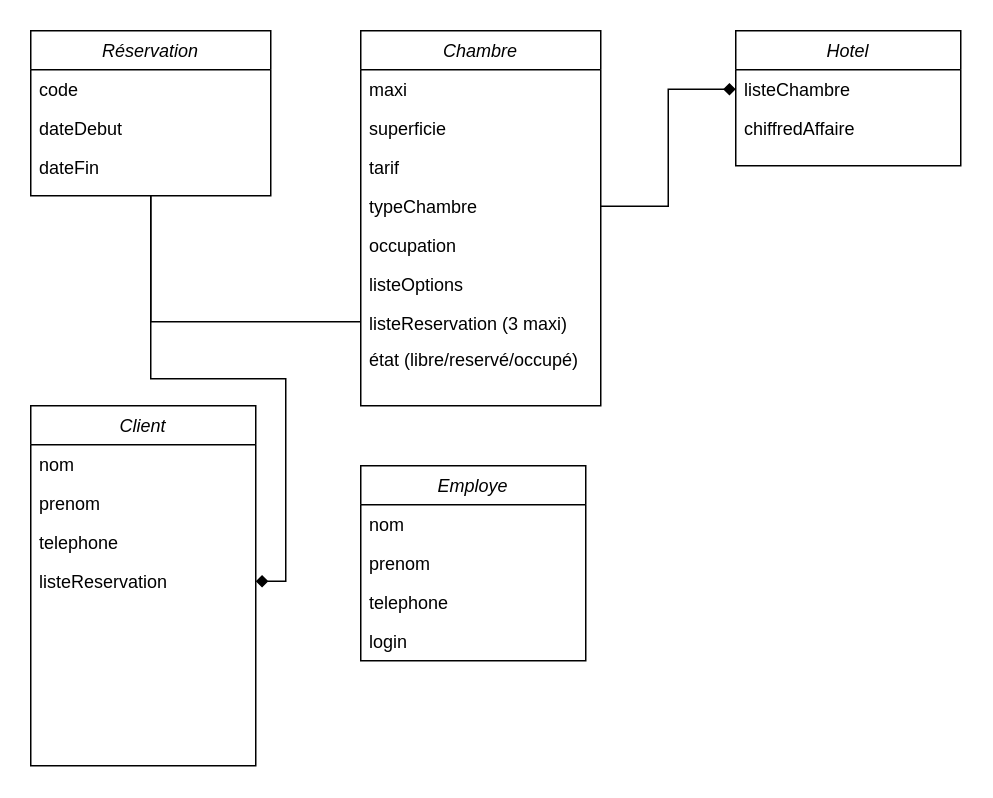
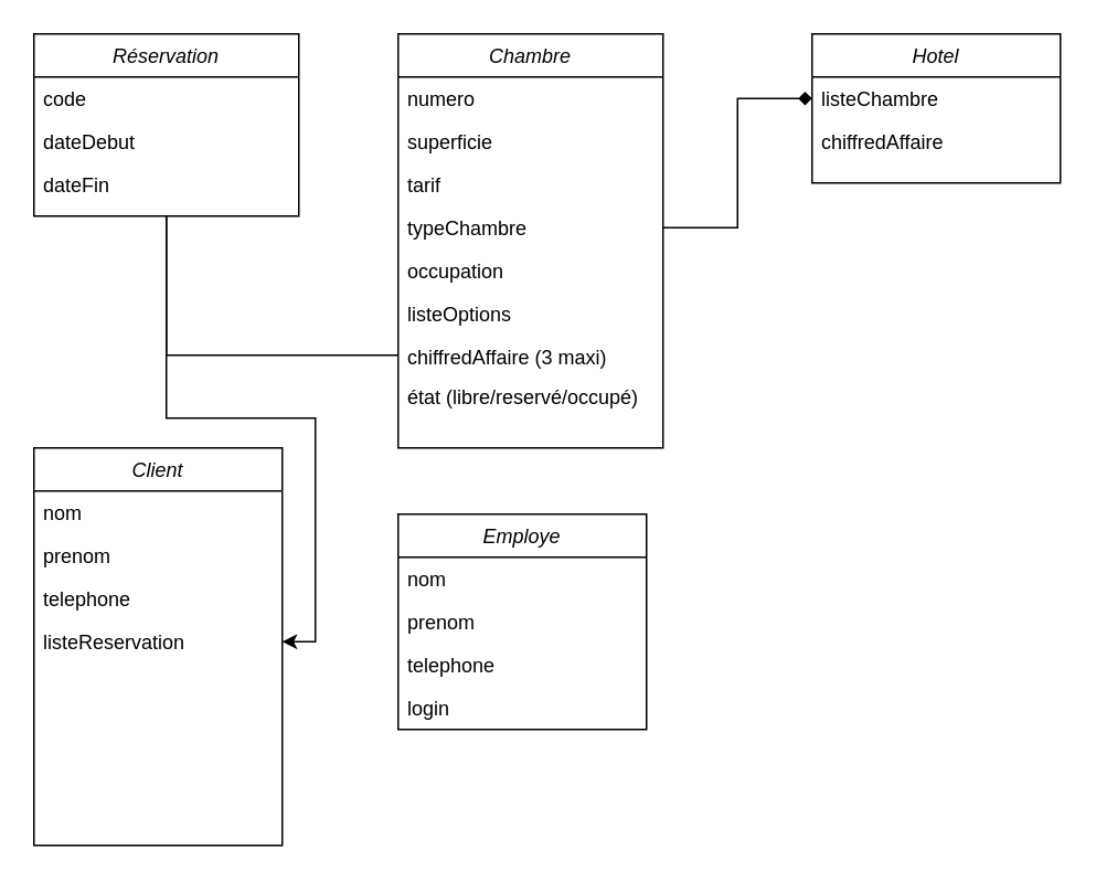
  <mxCell id="0" />
  <mxCell id="1" parent="0" />
  <mxCell id="2" style="edgeStyle=orthogonalEdgeStyle;rounded=0;orthogonalLoop=1;jettySize=auto;html=1;exitX=0.5;exitY=1;exitDx=0;exitDy=0;endArrow=none;" edge="1" parent="1" source="4" target="15"><mxGeometry relative="1" as="geometry" /></mxCell>
- <mxCell id="3" style="edgeStyle=orthogonalEdgeStyle;rounded=0;orthogonalLoop=1;jettySize=auto;html=1;exitX=0.5;exitY=1;exitDx=0;exitDy=0;endArrow=diamond;" edge="1" parent="1" source="4" target="24"><mxGeometry relative="1" as="geometry" /></mxCell>
+ <mxCell id="3" style="edgeStyle=orthogonalEdgeStyle;rounded=0;orthogonalLoop=1;jettySize=auto;html=1;exitX=0.5;exitY=1;exitDx=0;exitDy=0;" edge="1" parent="1" source="4" target="24"><mxGeometry relative="1" as="geometry" /></mxCell>
  <mxCell id="4" value="Réservation" style="swimlane;fontStyle=2;align=center;verticalAlign=top;childLayout=stackLayout;horizontal=1;startSize=26;horizontalStack=0;resizeParent=1;resizeLast=0;collapsible=1;marginBottom=0;rounded=0;shadow=0;strokeWidth=1;" parent="1" vertex="1"><mxGeometry x="20" y="20" width="160" height="110" as="geometry"><mxRectangle x="230" y="140" width="160" height="26" as="alternateBounds" /></mxGeometry></mxCell>
  <mxCell id="5" value="code" style="text;align=left;verticalAlign=top;spacingLeft=4;spacingRight=4;overflow=hidden;rotatable=0;points=[[0,0.5],[1,0.5]];portConstraint=eastwest;" parent="4" vertex="1"><mxGeometry y="26" width="160" height="26" as="geometry" /></mxCell>
  <mxCell id="6" value="dateDebut" style="text;align=left;verticalAlign=top;spacingLeft=4;spacingRight=4;overflow=hidden;rotatable=0;points=[[0,0.5],[1,0.5]];portConstraint=eastwest;rounded=0;shadow=0;html=0;" parent="4" vertex="1"><mxGeometry y="52" width="160" height="26" as="geometry" /></mxCell>
  <mxCell id="7" value="dateFin" style="text;align=left;verticalAlign=top;spacingLeft=4;spacingRight=4;overflow=hidden;rotatable=0;points=[[0,0.5],[1,0.5]];portConstraint=eastwest;rounded=0;shadow=0;html=0;" parent="4" vertex="1"><mxGeometry y="78" width="160" height="26" as="geometry" /></mxCell>
  <mxCell id="8" value="Chambre" style="swimlane;fontStyle=2;align=center;verticalAlign=top;childLayout=stackLayout;horizontal=1;startSize=26;horizontalStack=0;resizeParent=1;resizeLast=0;collapsible=1;marginBottom=0;rounded=0;shadow=0;strokeWidth=1;" vertex="1" parent="1"><mxGeometry x="240" y="20" width="160" height="250" as="geometry"><mxRectangle x="230" y="140" width="160" height="26" as="alternateBounds" /></mxGeometry></mxCell>
- <mxCell id="9" value="maxi" style="text;align=left;verticalAlign=top;spacingLeft=4;spacingRight=4;overflow=hidden;rotatable=0;points=[[0,0.5],[1,0.5]];portConstraint=eastwest;" vertex="1" parent="8"><mxGeometry y="26" width="160" height="26" as="geometry" /></mxCell>
+ <mxCell id="9" value="numero" style="text;align=left;verticalAlign=top;spacingLeft=4;spacingRight=4;overflow=hidden;rotatable=0;points=[[0,0.5],[1,0.5]];portConstraint=eastwest;" vertex="1" parent="8"><mxGeometry y="26" width="160" height="26" as="geometry" /></mxCell>
  <mxCell id="10" value="superficie" style="text;align=left;verticalAlign=top;spacingLeft=4;spacingRight=4;overflow=hidden;rotatable=0;points=[[0,0.5],[1,0.5]];portConstraint=eastwest;rounded=0;shadow=0;html=0;" vertex="1" parent="8"><mxGeometry y="52" width="160" height="26" as="geometry" /></mxCell>
  <mxCell id="11" value="tarif" style="text;align=left;verticalAlign=top;spacingLeft=4;spacingRight=4;overflow=hidden;rotatable=0;points=[[0,0.5],[1,0.5]];portConstraint=eastwest;rounded=0;shadow=0;html=0;" vertex="1" parent="8"><mxGeometry y="78" width="160" height="26" as="geometry" /></mxCell>
  <mxCell id="12" value="typeChambre" style="text;align=left;verticalAlign=top;spacingLeft=4;spacingRight=4;overflow=hidden;rotatable=0;points=[[0,0.5],[1,0.5]];portConstraint=eastwest;rounded=0;shadow=0;html=0;" vertex="1" parent="8"><mxGeometry y="104" width="160" height="26" as="geometry" /></mxCell>
  <mxCell id="13" value="occupation" style="text;align=left;verticalAlign=top;spacingLeft=4;spacingRight=4;overflow=hidden;rotatable=0;points=[[0,0.5],[1,0.5]];portConstraint=eastwest;" vertex="1" parent="8"><mxGeometry y="130" width="160" height="26" as="geometry" /></mxCell>
  <mxCell id="14" value="listeOptions" style="text;align=left;verticalAlign=top;spacingLeft=4;spacingRight=4;overflow=hidden;rotatable=0;points=[[0,0.5],[1,0.5]];portConstraint=eastwest;rounded=0;shadow=0;html=0;" vertex="1" parent="8"><mxGeometry y="156" width="160" height="26" as="geometry" /></mxCell>
- <mxCell id="15" value="listeReservation (3 maxi)" style="text;align=left;verticalAlign=top;spacingLeft=4;spacingRight=4;overflow=hidden;rotatable=0;points=[[0,0.5],[1,0.5]];portConstraint=eastwest;rounded=0;shadow=0;html=0;" vertex="1" parent="8"><mxGeometry y="182" width="160" height="24" as="geometry" /></mxCell>
+ <mxCell id="15" value="chiffredAffaire (3 maxi)" style="text;align=left;verticalAlign=top;spacingLeft=4;spacingRight=4;overflow=hidden;rotatable=0;points=[[0,0.5],[1,0.5]];portConstraint=eastwest;rounded=0;shadow=0;html=0;" vertex="1" parent="8"><mxGeometry y="182" width="160" height="24" as="geometry" /></mxCell>
  <mxCell id="16" value="état (libre/reservé/occupé)" style="text;align=left;verticalAlign=top;spacingLeft=4;spacingRight=4;overflow=hidden;rotatable=0;points=[[0,0.5],[1,0.5]];portConstraint=eastwest;rounded=0;shadow=0;html=0;" vertex="1" parent="8"><mxGeometry y="206" width="160" height="24" as="geometry" /></mxCell>
  <mxCell id="17" value="Hotel" style="swimlane;fontStyle=2;align=center;verticalAlign=top;childLayout=stackLayout;horizontal=1;startSize=26;horizontalStack=0;resizeParent=1;resizeLast=0;collapsible=1;marginBottom=0;rounded=0;shadow=0;strokeWidth=1;" vertex="1" parent="1"><mxGeometry x="490" y="20" width="150" height="90" as="geometry"><mxRectangle x="230" y="140" width="160" height="26" as="alternateBounds" /></mxGeometry></mxCell>
  <mxCell id="18" value="listeChambre" style="text;align=left;verticalAlign=top;spacingLeft=4;spacingRight=4;overflow=hidden;rotatable=0;points=[[0,0.5],[1,0.5]];portConstraint=eastwest;" vertex="1" parent="17"><mxGeometry y="26" width="150" height="26" as="geometry" /></mxCell>
  <mxCell id="19" value="chiffredAffaire" style="text;align=left;verticalAlign=top;spacingLeft=4;spacingRight=4;overflow=hidden;rotatable=0;points=[[0,0.5],[1,0.5]];portConstraint=eastwest;" vertex="1" parent="17"><mxGeometry y="52" width="150" height="26" as="geometry" /></mxCell>
  <mxCell id="20" value="Client" style="swimlane;fontStyle=2;align=center;verticalAlign=top;childLayout=stackLayout;horizontal=1;startSize=26;horizontalStack=0;resizeParent=1;resizeLast=0;collapsible=1;marginBottom=0;rounded=0;shadow=0;strokeWidth=1;" vertex="1" parent="1"><mxGeometry x="20" y="270" width="150" height="240" as="geometry"><mxRectangle x="230" y="140" width="160" height="26" as="alternateBounds" /></mxGeometry></mxCell>
  <mxCell id="21" value="nom" style="text;align=left;verticalAlign=top;spacingLeft=4;spacingRight=4;overflow=hidden;rotatable=0;points=[[0,0.5],[1,0.5]];portConstraint=eastwest;" vertex="1" parent="20"><mxGeometry y="26" width="150" height="26" as="geometry" /></mxCell>
  <mxCell id="22" value="prenom" style="text;align=left;verticalAlign=top;spacingLeft=4;spacingRight=4;overflow=hidden;rotatable=0;points=[[0,0.5],[1,0.5]];portConstraint=eastwest;" vertex="1" parent="20"><mxGeometry y="52" width="150" height="26" as="geometry" /></mxCell>
  <mxCell id="23" value="telephone" style="text;align=left;verticalAlign=top;spacingLeft=4;spacingRight=4;overflow=hidden;rotatable=0;points=[[0,0.5],[1,0.5]];portConstraint=eastwest;" vertex="1" parent="20"><mxGeometry y="78" width="150" height="26" as="geometry" /></mxCell>
  <mxCell id="24" value="listeReservation" style="text;align=left;verticalAlign=top;spacingLeft=4;spacingRight=4;overflow=hidden;rotatable=0;points=[[0,0.5],[1,0.5]];portConstraint=eastwest;" vertex="1" parent="20"><mxGeometry y="104" width="150" height="26" as="geometry" /></mxCell>
  <mxCell id="25" value="Employe" style="swimlane;fontStyle=2;align=center;verticalAlign=top;childLayout=stackLayout;horizontal=1;startSize=26;horizontalStack=0;resizeParent=1;resizeLast=0;collapsible=1;marginBottom=0;rounded=0;shadow=0;strokeWidth=1;" vertex="1" parent="1"><mxGeometry x="240" y="310" width="150" height="130" as="geometry"><mxRectangle x="230" y="140" width="160" height="26" as="alternateBounds" /></mxGeometry></mxCell>
  <mxCell id="26" value="nom" style="text;align=left;verticalAlign=top;spacingLeft=4;spacingRight=4;overflow=hidden;rotatable=0;points=[[0,0.5],[1,0.5]];portConstraint=eastwest;" vertex="1" parent="25"><mxGeometry y="26" width="150" height="26" as="geometry" /></mxCell>
  <mxCell id="27" value="prenom" style="text;align=left;verticalAlign=top;spacingLeft=4;spacingRight=4;overflow=hidden;rotatable=0;points=[[0,0.5],[1,0.5]];portConstraint=eastwest;" vertex="1" parent="25"><mxGeometry y="52" width="150" height="26" as="geometry" /></mxCell>
  <mxCell id="28" value="telephone" style="text;align=left;verticalAlign=top;spacingLeft=4;spacingRight=4;overflow=hidden;rotatable=0;points=[[0,0.5],[1,0.5]];portConstraint=eastwest;" vertex="1" parent="25"><mxGeometry y="78" width="150" height="26" as="geometry" /></mxCell>
  <mxCell id="29" value="login" style="text;align=left;verticalAlign=top;spacingLeft=4;spacingRight=4;overflow=hidden;rotatable=0;points=[[0,0.5],[1,0.5]];portConstraint=eastwest;" vertex="1" parent="25"><mxGeometry y="104" width="150" height="26" as="geometry" /></mxCell>
  <mxCell id="30" style="edgeStyle=orthogonalEdgeStyle;rounded=0;orthogonalLoop=1;jettySize=auto;html=1;exitX=1;exitY=0.5;exitDx=0;exitDy=0;entryX=0;entryY=0.5;entryDx=0;entryDy=0;endArrow=diamond;" edge="1" parent="1" source="12" target="18"><mxGeometry relative="1" as="geometry" /></mxCell>
